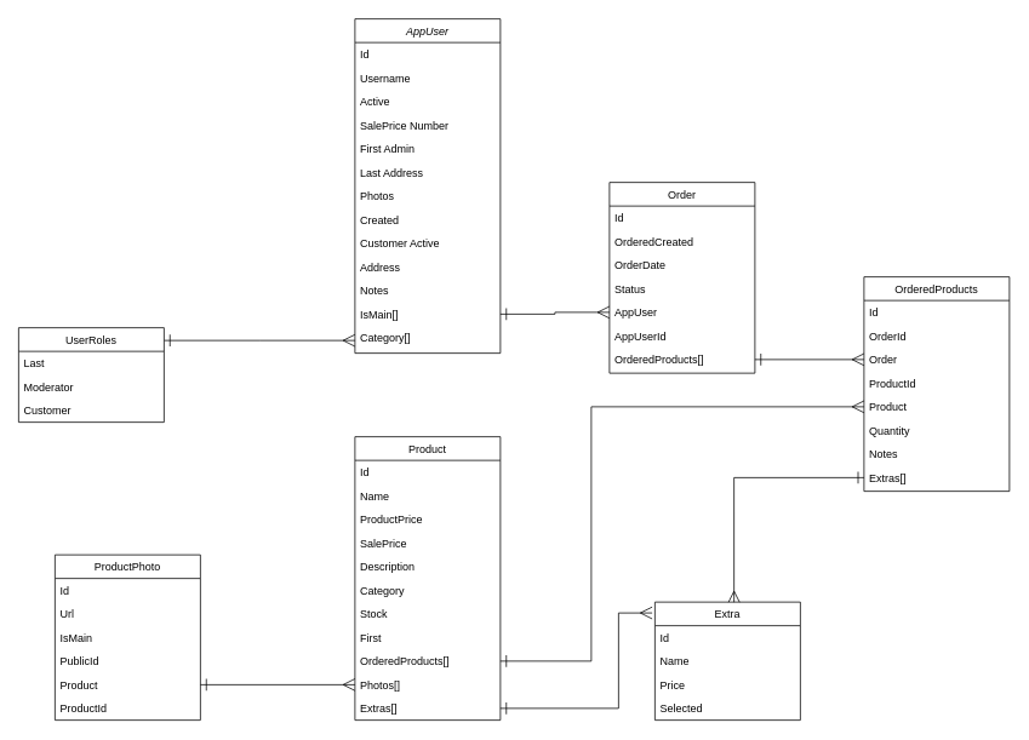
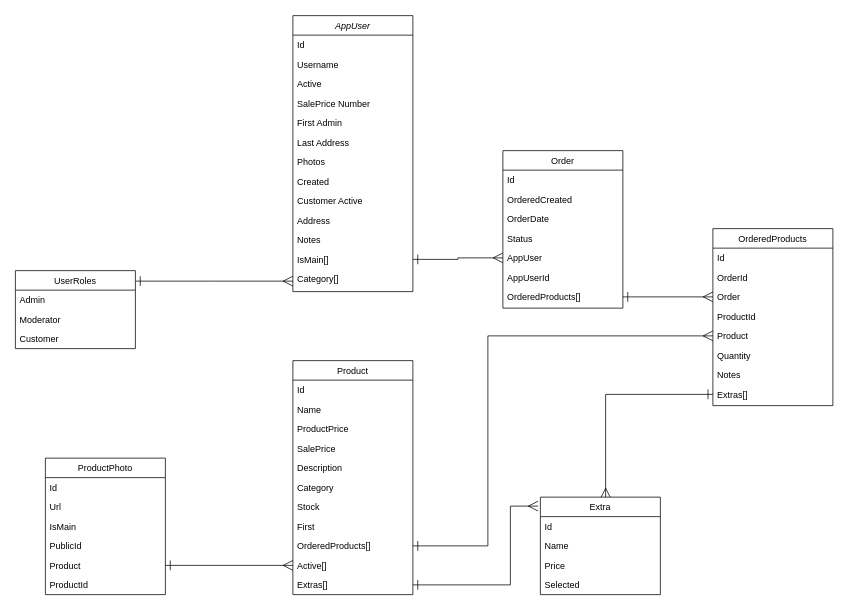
  <mxCell id="0" />
  <mxCell id="1" parent="0" />
  <mxCell id="2" value="" style="endArrow=ERmany;endFill=0;shadow=0;strokeWidth=1;rounded=0;edgeStyle=elbowEdgeStyle;elbow=vertical;startArrow=ERone;startFill=0;endSize=11;startSize=11;" parent="1" source="22" target="8" edge="1"><mxGeometry width="160" relative="1" as="geometry"><mxPoint x="370" y="333" as="sourcePoint" /><mxPoint x="370" y="333" as="targetPoint" /></mxGeometry></mxCell>
  <mxCell id="3" style="edgeStyle=orthogonalEdgeStyle;rounded=0;orthogonalLoop=1;jettySize=auto;html=1;exitX=1;exitY=0.5;exitDx=0;exitDy=0;entryX=0;entryY=0.5;entryDx=0;entryDy=0;startArrow=ERone;startFill=0;startSize=11;endArrow=ERmany;endFill=0;endSize=11;strokeColor=#000000;strokeWidth=1;" edge="1" parent="1" source="33" target="37"><mxGeometry relative="1" as="geometry" /></mxCell>
  <mxCell id="4" style="edgeStyle=orthogonalEdgeStyle;rounded=0;orthogonalLoop=1;jettySize=auto;html=1;exitX=1;exitY=0.5;exitDx=0;exitDy=0;entryX=0;entryY=0.5;entryDx=0;entryDy=0;startArrow=ERone;startFill=0;startSize=11;endArrow=ERmany;endFill=0;endSize=11;strokeColor=#000000;strokeWidth=1;" edge="1" parent="1" source="52" target="39"><mxGeometry relative="1" as="geometry"><Array as="points"><mxPoint x="650" y="727" /><mxPoint x="650" y="447" /></Array></mxGeometry></mxCell>
  <mxCell id="5" style="edgeStyle=orthogonalEdgeStyle;rounded=0;orthogonalLoop=1;jettySize=auto;html=1;exitX=1;exitY=0.5;exitDx=0;exitDy=0;entryX=0;entryY=0.5;entryDx=0;entryDy=0;startArrow=ERone;startFill=0;startSize=11;endArrow=ERmany;endFill=0;endSize=11;strokeColor=#000000;strokeWidth=1;" edge="1" parent="1" source="60" target="53"><mxGeometry relative="1" as="geometry" /></mxCell>
  <mxCell id="6" style="edgeStyle=orthogonalEdgeStyle;rounded=0;orthogonalLoop=1;jettySize=auto;html=1;exitX=1;exitY=0.5;exitDx=0;exitDy=0;entryX=-0.019;entryY=0.092;entryDx=0;entryDy=0;entryPerimeter=0;startArrow=ERone;startFill=0;startSize=11;endArrow=ERmany;endFill=0;endSize=11;strokeColor=#000000;strokeWidth=1;" edge="1" parent="1" source="54" target="62"><mxGeometry relative="1" as="geometry"><Array as="points"><mxPoint x="680" y="779" /><mxPoint x="680" y="674" /></Array></mxGeometry></mxCell>
  <mxCell id="7" style="edgeStyle=orthogonalEdgeStyle;rounded=0;orthogonalLoop=1;jettySize=auto;html=1;exitX=0;exitY=0.5;exitDx=0;exitDy=0;entryX=0.544;entryY=0.008;entryDx=0;entryDy=0;entryPerimeter=0;startArrow=ERone;startFill=0;startSize=11;endArrow=ERmany;endFill=0;endSize=11;strokeColor=#000000;strokeWidth=1;" edge="1" parent="1" source="42" target="62"><mxGeometry relative="1" as="geometry" /></mxCell>
  <mxCell id="8" value="AppUser" style="swimlane;fontStyle=2;align=center;verticalAlign=top;childLayout=stackLayout;horizontal=1;startSize=26;horizontalStack=0;resizeParent=1;resizeLast=0;collapsible=1;marginBottom=0;rounded=0;shadow=0;strokeWidth=1;" parent="1" vertex="1"><mxGeometry x="390" y="20" width="160" height="368" as="geometry"><mxRectangle x="230" y="140" width="160" height="26" as="alternateBounds" /></mxGeometry></mxCell>
  <mxCell id="9" value="Id" style="text;align=left;verticalAlign=top;spacingLeft=4;spacingRight=4;overflow=hidden;rotatable=0;points=[[0,0.5],[1,0.5]];portConstraint=eastwest;" parent="8" vertex="1"><mxGeometry y="26" width="160" height="26" as="geometry" /></mxCell>
  <mxCell id="10" value="Username" style="text;align=left;verticalAlign=top;spacingLeft=4;spacingRight=4;overflow=hidden;rotatable=0;points=[[0,0.5],[1,0.5]];portConstraint=eastwest;" vertex="1" parent="8"><mxGeometry y="52" width="160" height="26" as="geometry" /></mxCell>
  <mxCell id="11" value="Active" style="text;align=left;verticalAlign=top;spacingLeft=4;spacingRight=4;overflow=hidden;rotatable=0;points=[[0,0.5],[1,0.5]];portConstraint=eastwest;rounded=0;shadow=0;html=0;" parent="8" vertex="1"><mxGeometry y="78" width="160" height="26" as="geometry" /></mxCell>
  <mxCell id="12" value="SalePrice Number" style="text;align=left;verticalAlign=top;spacingLeft=4;spacingRight=4;overflow=hidden;rotatable=0;points=[[0,0.5],[1,0.5]];portConstraint=eastwest;rounded=0;shadow=0;html=0;" parent="8" vertex="1"><mxGeometry y="104" width="160" height="26" as="geometry" /></mxCell>
  <mxCell id="13" value="First Admin" style="text;align=left;verticalAlign=top;spacingLeft=4;spacingRight=4;overflow=hidden;rotatable=0;points=[[0,0.5],[1,0.5]];portConstraint=eastwest;rounded=0;shadow=0;html=0;" vertex="1" parent="8"><mxGeometry y="130" width="160" height="26" as="geometry" /></mxCell>
  <mxCell id="14" value="Last Address" style="text;align=left;verticalAlign=top;spacingLeft=4;spacingRight=4;overflow=hidden;rotatable=0;points=[[0,0.5],[1,0.5]];portConstraint=eastwest;rounded=0;shadow=0;html=0;" vertex="1" parent="8"><mxGeometry y="156" width="160" height="26" as="geometry" /></mxCell>
  <mxCell id="15" value="Photos" style="text;align=left;verticalAlign=top;spacingLeft=4;spacingRight=4;overflow=hidden;rotatable=0;points=[[0,0.5],[1,0.5]];portConstraint=eastwest;rounded=0;shadow=0;html=0;" vertex="1" parent="8"><mxGeometry y="182" width="160" height="26" as="geometry" /></mxCell>
  <mxCell id="16" value="Created" style="text;align=left;verticalAlign=top;spacingLeft=4;spacingRight=4;overflow=hidden;rotatable=0;points=[[0,0.5],[1,0.5]];portConstraint=eastwest;rounded=0;shadow=0;html=0;" vertex="1" parent="8"><mxGeometry y="208" width="160" height="26" as="geometry" /></mxCell>
  <mxCell id="17" value="Customer Active" style="text;align=left;verticalAlign=top;spacingLeft=4;spacingRight=4;overflow=hidden;rotatable=0;points=[[0,0.5],[1,0.5]];portConstraint=eastwest;rounded=0;shadow=0;html=0;" vertex="1" parent="8"><mxGeometry y="234" width="160" height="26" as="geometry" /></mxCell>
  <mxCell id="18" value="Address" style="text;align=left;verticalAlign=top;spacingLeft=4;spacingRight=4;overflow=hidden;rotatable=0;points=[[0,0.5],[1,0.5]];portConstraint=eastwest;rounded=0;shadow=0;html=0;" vertex="1" parent="8"><mxGeometry y="260" width="160" height="26" as="geometry" /></mxCell>
  <mxCell id="19" value="Notes" style="text;align=left;verticalAlign=top;spacingLeft=4;spacingRight=4;overflow=hidden;rotatable=0;points=[[0,0.5],[1,0.5]];portConstraint=eastwest;rounded=0;shadow=0;html=0;" vertex="1" parent="8"><mxGeometry y="286" width="160" height="26" as="geometry" /></mxCell>
  <mxCell id="20" value="IsMain[]" style="text;align=left;verticalAlign=top;spacingLeft=4;spacingRight=4;overflow=hidden;rotatable=0;points=[[0,0.5],[1,0.5]];portConstraint=eastwest;rounded=0;shadow=0;html=0;" vertex="1" parent="8"><mxGeometry y="312" width="160" height="26" as="geometry" /></mxCell>
  <mxCell id="21" value="Category[]" style="text;align=left;verticalAlign=top;spacingLeft=4;spacingRight=4;overflow=hidden;rotatable=0;points=[[0,0.5],[1,0.5]];portConstraint=eastwest;rounded=0;shadow=0;html=0;" vertex="1" parent="8"><mxGeometry y="338" width="160" height="26" as="geometry" /></mxCell>
  <mxCell id="22" value="UserRoles" style="swimlane;fontStyle=0;align=center;verticalAlign=top;childLayout=stackLayout;horizontal=1;startSize=26;horizontalStack=0;resizeParent=1;resizeLast=0;collapsible=1;marginBottom=0;rounded=0;shadow=0;strokeWidth=1;" parent="1" vertex="1"><mxGeometry x="20" y="360" width="160" height="104" as="geometry"><mxRectangle x="130" y="380" width="160" height="26" as="alternateBounds" /></mxGeometry></mxCell>
- <mxCell id="23" value="Last" style="text;align=left;verticalAlign=top;spacingLeft=4;spacingRight=4;overflow=hidden;rotatable=0;points=[[0,0.5],[1,0.5]];portConstraint=eastwest;" parent="22" vertex="1"><mxGeometry y="26" width="160" height="26" as="geometry" /></mxCell>
+ <mxCell id="23" value="Admin" style="text;align=left;verticalAlign=top;spacingLeft=4;spacingRight=4;overflow=hidden;rotatable=0;points=[[0,0.5],[1,0.5]];portConstraint=eastwest;" parent="22" vertex="1"><mxGeometry y="26" width="160" height="26" as="geometry" /></mxCell>
  <mxCell id="24" value="Moderator" style="text;align=left;verticalAlign=top;spacingLeft=4;spacingRight=4;overflow=hidden;rotatable=0;points=[[0,0.5],[1,0.5]];portConstraint=eastwest;rounded=0;shadow=0;html=0;" parent="22" vertex="1"><mxGeometry y="52" width="160" height="26" as="geometry" /></mxCell>
  <mxCell id="25" value="Customer" style="text;align=left;verticalAlign=top;spacingLeft=4;spacingRight=4;overflow=hidden;rotatable=0;points=[[0,0.5],[1,0.5]];portConstraint=eastwest;fontStyle=0" parent="22" vertex="1"><mxGeometry y="78" width="160" height="26" as="geometry" /></mxCell>
  <mxCell id="26" value="Order" style="swimlane;fontStyle=0;align=center;verticalAlign=top;childLayout=stackLayout;horizontal=1;startSize=26;horizontalStack=0;resizeParent=1;resizeLast=0;collapsible=1;marginBottom=0;rounded=0;shadow=0;strokeWidth=1;" parent="1" vertex="1"><mxGeometry x="670" y="200" width="160" height="210" as="geometry"><mxRectangle x="550" y="140" width="160" height="26" as="alternateBounds" /></mxGeometry></mxCell>
  <mxCell id="27" value="Id" style="text;align=left;verticalAlign=top;spacingLeft=4;spacingRight=4;overflow=hidden;rotatable=0;points=[[0,0.5],[1,0.5]];portConstraint=eastwest;" parent="26" vertex="1"><mxGeometry y="26" width="160" height="26" as="geometry" /></mxCell>
  <mxCell id="28" value="OrderedCreated" style="text;align=left;verticalAlign=top;spacingLeft=4;spacingRight=4;overflow=hidden;rotatable=0;points=[[0,0.5],[1,0.5]];portConstraint=eastwest;rounded=0;shadow=0;html=0;" parent="26" vertex="1"><mxGeometry y="52" width="160" height="26" as="geometry" /></mxCell>
  <mxCell id="29" value="OrderDate" style="text;align=left;verticalAlign=top;spacingLeft=4;spacingRight=4;overflow=hidden;rotatable=0;points=[[0,0.5],[1,0.5]];portConstraint=eastwest;rounded=0;shadow=0;html=0;" parent="26" vertex="1"><mxGeometry y="78" width="160" height="26" as="geometry" /></mxCell>
  <mxCell id="30" value="Status" style="text;align=left;verticalAlign=top;spacingLeft=4;spacingRight=4;overflow=hidden;rotatable=0;points=[[0,0.5],[1,0.5]];portConstraint=eastwest;rounded=0;shadow=0;html=0;" parent="26" vertex="1"><mxGeometry y="104" width="160" height="26" as="geometry" /></mxCell>
  <mxCell id="31" value="AppUser" style="text;align=left;verticalAlign=top;spacingLeft=4;spacingRight=4;overflow=hidden;rotatable=0;points=[[0,0.5],[1,0.5]];portConstraint=eastwest;rounded=0;shadow=0;html=0;" parent="26" vertex="1"><mxGeometry y="130" width="160" height="26" as="geometry" /></mxCell>
  <mxCell id="32" value="AppUserId" style="text;align=left;verticalAlign=top;spacingLeft=4;spacingRight=4;overflow=hidden;rotatable=0;points=[[0,0.5],[1,0.5]];portConstraint=eastwest;" parent="26" vertex="1"><mxGeometry y="156" width="160" height="26" as="geometry" /></mxCell>
  <mxCell id="33" value="OrderedProducts[]" style="text;align=left;verticalAlign=top;spacingLeft=4;spacingRight=4;overflow=hidden;rotatable=0;points=[[0,0.5],[1,0.5]];portConstraint=eastwest;" parent="26" vertex="1"><mxGeometry y="182" width="160" height="26" as="geometry" /></mxCell>
  <mxCell id="34" value="OrderedProducts" style="swimlane;fontStyle=0;align=center;verticalAlign=top;childLayout=stackLayout;horizontal=1;startSize=26;horizontalStack=0;resizeParent=1;resizeLast=0;collapsible=1;marginBottom=0;rounded=0;shadow=0;strokeWidth=1;" vertex="1" parent="1"><mxGeometry x="950" y="304" width="160" height="236" as="geometry"><mxRectangle x="550" y="140" width="160" height="26" as="alternateBounds" /></mxGeometry></mxCell>
  <mxCell id="35" value="Id" style="text;align=left;verticalAlign=top;spacingLeft=4;spacingRight=4;overflow=hidden;rotatable=0;points=[[0,0.5],[1,0.5]];portConstraint=eastwest;" vertex="1" parent="34"><mxGeometry y="26" width="160" height="26" as="geometry" /></mxCell>
  <mxCell id="36" value="OrderId" style="text;align=left;verticalAlign=top;spacingLeft=4;spacingRight=4;overflow=hidden;rotatable=0;points=[[0,0.5],[1,0.5]];portConstraint=eastwest;rounded=0;shadow=0;html=0;" vertex="1" parent="34"><mxGeometry y="52" width="160" height="26" as="geometry" /></mxCell>
  <mxCell id="37" value="Order" style="text;align=left;verticalAlign=top;spacingLeft=4;spacingRight=4;overflow=hidden;rotatable=0;points=[[0,0.5],[1,0.5]];portConstraint=eastwest;rounded=0;shadow=0;html=0;" vertex="1" parent="34"><mxGeometry y="78" width="160" height="26" as="geometry" /></mxCell>
  <mxCell id="38" value="ProductId" style="text;align=left;verticalAlign=top;spacingLeft=4;spacingRight=4;overflow=hidden;rotatable=0;points=[[0,0.5],[1,0.5]];portConstraint=eastwest;rounded=0;shadow=0;html=0;" vertex="1" parent="34"><mxGeometry y="104" width="160" height="26" as="geometry" /></mxCell>
  <mxCell id="39" value="Product" style="text;align=left;verticalAlign=top;spacingLeft=4;spacingRight=4;overflow=hidden;rotatable=0;points=[[0,0.5],[1,0.5]];portConstraint=eastwest;" vertex="1" parent="34"><mxGeometry y="130" width="160" height="26" as="geometry" /></mxCell>
  <mxCell id="40" value="Quantity" style="text;align=left;verticalAlign=top;spacingLeft=4;spacingRight=4;overflow=hidden;rotatable=0;points=[[0,0.5],[1,0.5]];portConstraint=eastwest;" vertex="1" parent="34"><mxGeometry y="156" width="160" height="26" as="geometry" /></mxCell>
  <mxCell id="41" value="Notes" style="text;align=left;verticalAlign=top;spacingLeft=4;spacingRight=4;overflow=hidden;rotatable=0;points=[[0,0.5],[1,0.5]];portConstraint=eastwest;" vertex="1" parent="34"><mxGeometry y="182" width="160" height="26" as="geometry" /></mxCell>
  <mxCell id="42" value="Extras[]" style="text;align=left;verticalAlign=top;spacingLeft=4;spacingRight=4;overflow=hidden;rotatable=0;points=[[0,0.5],[1,0.5]];portConstraint=eastwest;" vertex="1" parent="34"><mxGeometry y="208" width="160" height="26" as="geometry" /></mxCell>
  <mxCell id="43" value="Product" style="swimlane;fontStyle=0;align=center;verticalAlign=top;childLayout=stackLayout;horizontal=1;startSize=26;horizontalStack=0;resizeParent=1;resizeLast=0;collapsible=1;marginBottom=0;rounded=0;shadow=0;strokeWidth=1;" vertex="1" parent="1"><mxGeometry x="390" y="480" width="160" height="312" as="geometry"><mxRectangle x="550" y="140" width="160" height="26" as="alternateBounds" /></mxGeometry></mxCell>
  <mxCell id="44" value="Id" style="text;align=left;verticalAlign=top;spacingLeft=4;spacingRight=4;overflow=hidden;rotatable=0;points=[[0,0.5],[1,0.5]];portConstraint=eastwest;" vertex="1" parent="43"><mxGeometry y="26" width="160" height="26" as="geometry" /></mxCell>
  <mxCell id="45" value="Name" style="text;align=left;verticalAlign=top;spacingLeft=4;spacingRight=4;overflow=hidden;rotatable=0;points=[[0,0.5],[1,0.5]];portConstraint=eastwest;rounded=0;shadow=0;html=0;" vertex="1" parent="43"><mxGeometry y="52" width="160" height="26" as="geometry" /></mxCell>
  <mxCell id="46" value="ProductPrice" style="text;align=left;verticalAlign=top;spacingLeft=4;spacingRight=4;overflow=hidden;rotatable=0;points=[[0,0.5],[1,0.5]];portConstraint=eastwest;rounded=0;shadow=0;html=0;" vertex="1" parent="43"><mxGeometry y="78" width="160" height="26" as="geometry" /></mxCell>
  <mxCell id="47" value="SalePrice" style="text;align=left;verticalAlign=top;spacingLeft=4;spacingRight=4;overflow=hidden;rotatable=0;points=[[0,0.5],[1,0.5]];portConstraint=eastwest;rounded=0;shadow=0;html=0;" vertex="1" parent="43"><mxGeometry y="104" width="160" height="26" as="geometry" /></mxCell>
  <mxCell id="48" value="Description" style="text;align=left;verticalAlign=top;spacingLeft=4;spacingRight=4;overflow=hidden;rotatable=0;points=[[0,0.5],[1,0.5]];portConstraint=eastwest;" vertex="1" parent="43"><mxGeometry y="130" width="160" height="26" as="geometry" /></mxCell>
  <mxCell id="49" value="Category" style="text;align=left;verticalAlign=top;spacingLeft=4;spacingRight=4;overflow=hidden;rotatable=0;points=[[0,0.5],[1,0.5]];portConstraint=eastwest;" vertex="1" parent="43"><mxGeometry y="156" width="160" height="26" as="geometry" /></mxCell>
  <mxCell id="50" value="Stock" style="text;align=left;verticalAlign=top;spacingLeft=4;spacingRight=4;overflow=hidden;rotatable=0;points=[[0,0.5],[1,0.5]];portConstraint=eastwest;" vertex="1" parent="43"><mxGeometry y="182" width="160" height="26" as="geometry" /></mxCell>
  <mxCell id="51" value="First" style="text;align=left;verticalAlign=top;spacingLeft=4;spacingRight=4;overflow=hidden;rotatable=0;points=[[0,0.5],[1,0.5]];portConstraint=eastwest;" vertex="1" parent="43"><mxGeometry y="208" width="160" height="26" as="geometry" /></mxCell>
  <mxCell id="52" value="OrderedProducts[]" style="text;align=left;verticalAlign=top;spacingLeft=4;spacingRight=4;overflow=hidden;rotatable=0;points=[[0,0.5],[1,0.5]];portConstraint=eastwest;" vertex="1" parent="43"><mxGeometry y="234" width="160" height="26" as="geometry" /></mxCell>
- <mxCell id="53" value="Photos[]" style="text;align=left;verticalAlign=top;spacingLeft=4;spacingRight=4;overflow=hidden;rotatable=0;points=[[0,0.5],[1,0.5]];portConstraint=eastwest;" vertex="1" parent="43"><mxGeometry y="260" width="160" height="26" as="geometry" /></mxCell>
+ <mxCell id="53" value="Active[]" style="text;align=left;verticalAlign=top;spacingLeft=4;spacingRight=4;overflow=hidden;rotatable=0;points=[[0,0.5],[1,0.5]];portConstraint=eastwest;" vertex="1" parent="43"><mxGeometry y="260" width="160" height="26" as="geometry" /></mxCell>
  <mxCell id="54" value="Extras[]" style="text;align=left;verticalAlign=top;spacingLeft=4;spacingRight=4;overflow=hidden;rotatable=0;points=[[0,0.5],[1,0.5]];portConstraint=eastwest;" vertex="1" parent="43"><mxGeometry y="286" width="160" height="26" as="geometry" /></mxCell>
  <mxCell id="55" value="ProductPhoto" style="swimlane;fontStyle=0;align=center;verticalAlign=top;childLayout=stackLayout;horizontal=1;startSize=26;horizontalStack=0;resizeParent=1;resizeLast=0;collapsible=1;marginBottom=0;rounded=0;shadow=0;strokeWidth=1;" vertex="1" parent="1"><mxGeometry x="60" y="610" width="160" height="182" as="geometry"><mxRectangle x="550" y="140" width="160" height="26" as="alternateBounds" /></mxGeometry></mxCell>
  <mxCell id="56" value="Id" style="text;align=left;verticalAlign=top;spacingLeft=4;spacingRight=4;overflow=hidden;rotatable=0;points=[[0,0.5],[1,0.5]];portConstraint=eastwest;" vertex="1" parent="55"><mxGeometry y="26" width="160" height="26" as="geometry" /></mxCell>
  <mxCell id="57" value="Url" style="text;align=left;verticalAlign=top;spacingLeft=4;spacingRight=4;overflow=hidden;rotatable=0;points=[[0,0.5],[1,0.5]];portConstraint=eastwest;rounded=0;shadow=0;html=0;" vertex="1" parent="55"><mxGeometry y="52" width="160" height="26" as="geometry" /></mxCell>
  <mxCell id="58" value="IsMain" style="text;align=left;verticalAlign=top;spacingLeft=4;spacingRight=4;overflow=hidden;rotatable=0;points=[[0,0.5],[1,0.5]];portConstraint=eastwest;rounded=0;shadow=0;html=0;" vertex="1" parent="55"><mxGeometry y="78" width="160" height="26" as="geometry" /></mxCell>
  <mxCell id="59" value="PublicId" style="text;align=left;verticalAlign=top;spacingLeft=4;spacingRight=4;overflow=hidden;rotatable=0;points=[[0,0.5],[1,0.5]];portConstraint=eastwest;rounded=0;shadow=0;html=0;" vertex="1" parent="55"><mxGeometry y="104" width="160" height="26" as="geometry" /></mxCell>
  <mxCell id="60" value="Product" style="text;align=left;verticalAlign=top;spacingLeft=4;spacingRight=4;overflow=hidden;rotatable=0;points=[[0,0.5],[1,0.5]];portConstraint=eastwest;" vertex="1" parent="55"><mxGeometry y="130" width="160" height="26" as="geometry" /></mxCell>
  <mxCell id="61" value="ProductId" style="text;align=left;verticalAlign=top;spacingLeft=4;spacingRight=4;overflow=hidden;rotatable=0;points=[[0,0.5],[1,0.5]];portConstraint=eastwest;" vertex="1" parent="55"><mxGeometry y="156" width="160" height="26" as="geometry" /></mxCell>
  <mxCell id="62" value="Extra" style="swimlane;fontStyle=0;align=center;verticalAlign=top;childLayout=stackLayout;horizontal=1;startSize=26;horizontalStack=0;resizeParent=1;resizeLast=0;collapsible=1;marginBottom=0;rounded=0;shadow=0;strokeWidth=1;" vertex="1" parent="1"><mxGeometry x="720" y="662" width="160" height="130" as="geometry"><mxRectangle x="550" y="140" width="160" height="26" as="alternateBounds" /></mxGeometry></mxCell>
  <mxCell id="63" value="Id" style="text;align=left;verticalAlign=top;spacingLeft=4;spacingRight=4;overflow=hidden;rotatable=0;points=[[0,0.5],[1,0.5]];portConstraint=eastwest;" vertex="1" parent="62"><mxGeometry y="26" width="160" height="26" as="geometry" /></mxCell>
  <mxCell id="64" value="Name" style="text;align=left;verticalAlign=top;spacingLeft=4;spacingRight=4;overflow=hidden;rotatable=0;points=[[0,0.5],[1,0.5]];portConstraint=eastwest;rounded=0;shadow=0;html=0;" vertex="1" parent="62"><mxGeometry y="52" width="160" height="26" as="geometry" /></mxCell>
  <mxCell id="65" value="Price" style="text;align=left;verticalAlign=top;spacingLeft=4;spacingRight=4;overflow=hidden;rotatable=0;points=[[0,0.5],[1,0.5]];portConstraint=eastwest;rounded=0;shadow=0;html=0;" vertex="1" parent="62"><mxGeometry y="78" width="160" height="26" as="geometry" /></mxCell>
  <mxCell id="66" value="Selected" style="text;align=left;verticalAlign=top;spacingLeft=4;spacingRight=4;overflow=hidden;rotatable=0;points=[[0,0.5],[1,0.5]];portConstraint=eastwest;rounded=0;shadow=0;html=0;" vertex="1" parent="62"><mxGeometry y="104" width="160" height="26" as="geometry" /></mxCell>
  <mxCell id="67" style="edgeStyle=orthogonalEdgeStyle;rounded=0;orthogonalLoop=1;jettySize=auto;html=1;exitX=1;exitY=0.5;exitDx=0;exitDy=0;entryX=0;entryY=0.5;entryDx=0;entryDy=0;startArrow=ERone;startFill=0;startSize=11;endArrow=ERmany;endFill=0;endSize=11;strokeColor=#000000;strokeWidth=1;" edge="1" parent="1" source="20" target="31"><mxGeometry relative="1" as="geometry" /></mxCell>
